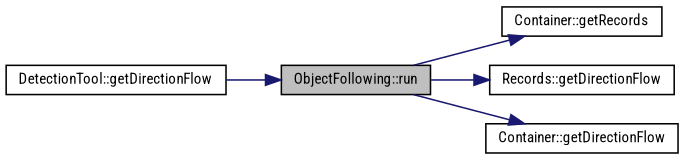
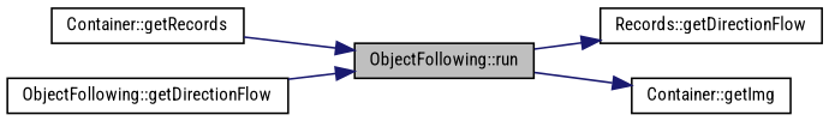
  digraph {
    fontname="Roboto Condensed"
    rankdir=LR
    node [color=black fillcolor=white fontname="Roboto Condensed" fontsize=10 shape=record style=filled]
    edge [color=midnightblue fontname="Roboto Condensed" fontsize=10 labelfontname=Helvetica labelfontsize=10 style=solid]
    n1 [fillcolor=grey75 fontcolor=black height=0.2 label="ObjectFollowing::run" width=0.4]
    n2 [height=0.2 label="Container::getRecords" width=0.4]
    n3 [height=0.2 label="Records::getDirectionFlow" width=0.4]
-   n4 [height=0.2 label="Container::getDirectionFlow" width=0.4]
-   n5 [height=0.2 label="DetectionTool::getDirectionFlow" width=0.4]
-   n1 -> n2
+   n4 [height=0.2 label="Container::getImg" width=0.4]
+   n5 [height=0.2 label="ObjectFollowing::getDirectionFlow" width=0.4]
+   n2 -> n1
    n1 -> n3
    n1 -> n4
    n5 -> n1
  }
